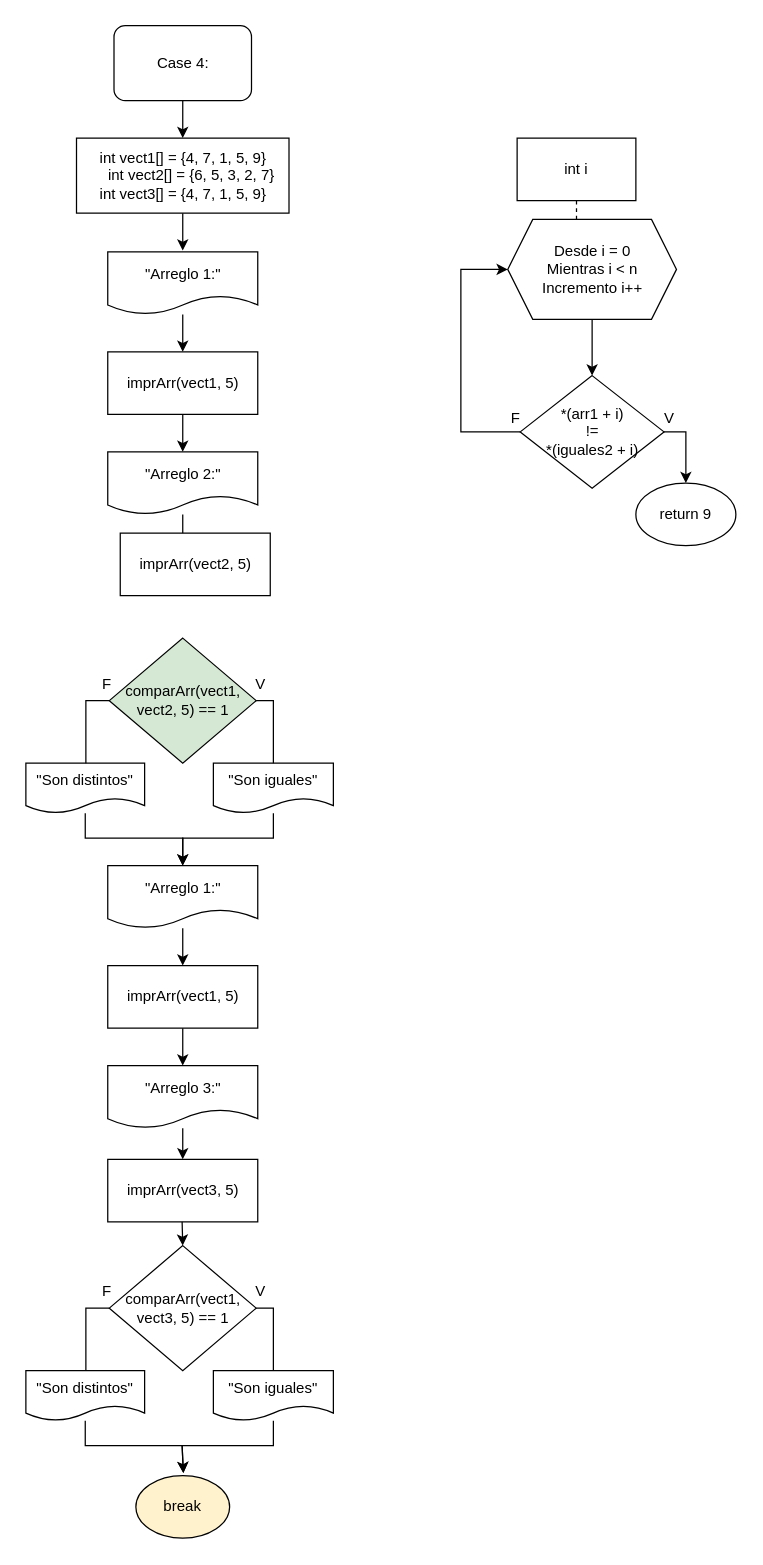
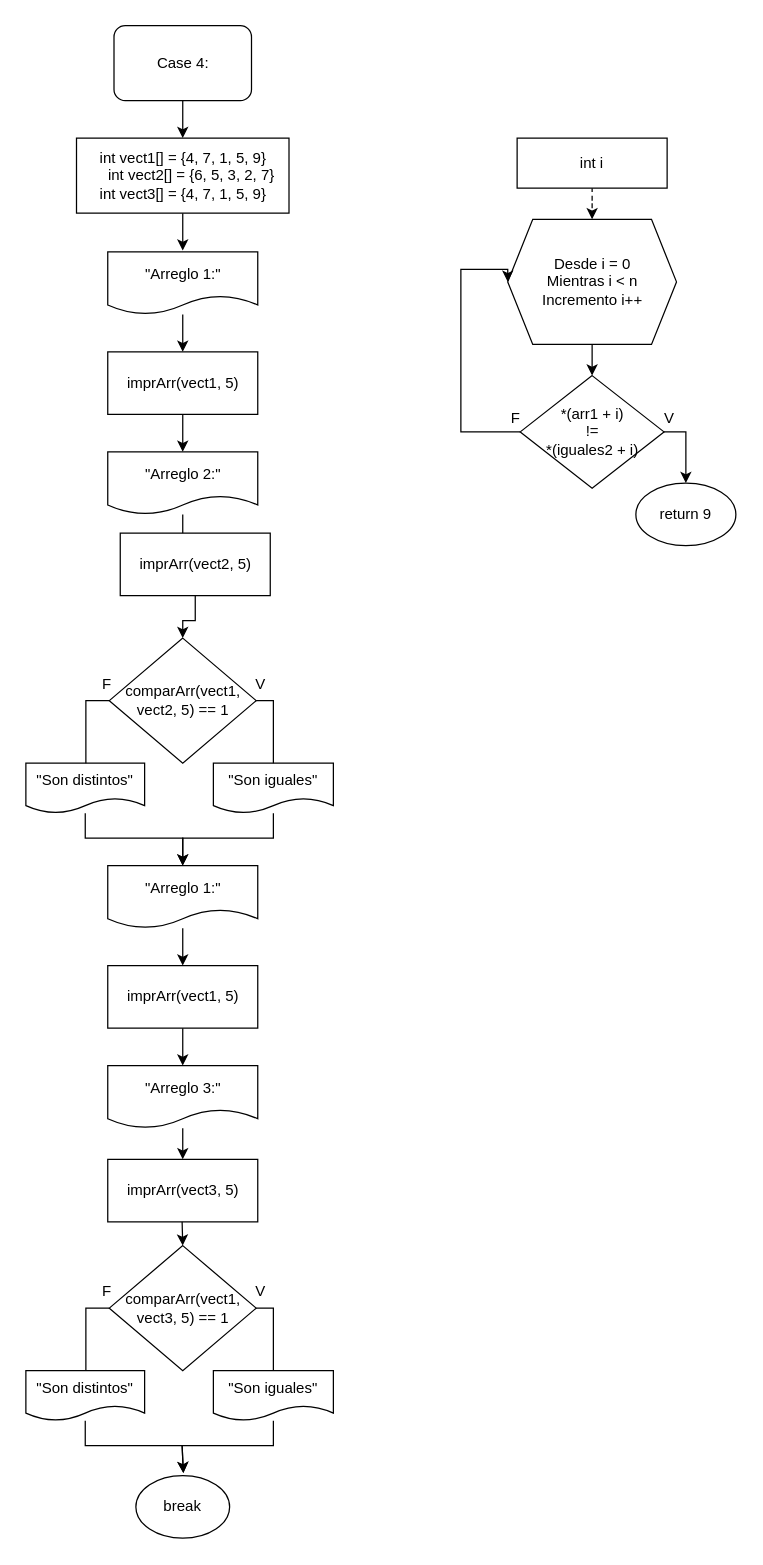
  <mxCell id="0" />
  <mxCell id="1" parent="0" />
  <mxCell id="2" style="edgeStyle=orthogonalEdgeStyle;rounded=0;orthogonalLoop=1;jettySize=auto;html=1;entryX=0.5;entryY=0;entryDx=0;entryDy=0;" edge="1" parent="1" source="3" target="10"><mxGeometry relative="1" as="geometry" /></mxCell>
  <mxCell id="3" value="Case 4:" style="whiteSpace=wrap;html=1;rounded=1;" vertex="1" parent="1"><mxGeometry x="90.5" y="20" width="110" height="60" as="geometry" /></mxCell>
  <mxCell id="4" style="edgeStyle=orthogonalEdgeStyle;rounded=0;orthogonalLoop=1;jettySize=auto;html=1;entryX=0.5;entryY=0;entryDx=0;entryDy=0;" edge="1" parent="1" source="5" target="7"><mxGeometry relative="1" as="geometry" /></mxCell>
  <mxCell id="5" value="&quot;Arreglo 1:&quot;" style="shape=document;whiteSpace=wrap;html=1;boundedLbl=1;" vertex="1" parent="1"><mxGeometry x="85.5" y="201" width="120" height="50" as="geometry" /></mxCell>
  <mxCell id="6" style="edgeStyle=orthogonalEdgeStyle;rounded=0;orthogonalLoop=1;jettySize=auto;html=1;entryX=0.5;entryY=0;entryDx=0;entryDy=0;" edge="1" parent="1" source="7"><mxGeometry relative="1" as="geometry"><mxPoint x="145.5" y="361" as="targetPoint" /></mxGeometry></mxCell>
  <mxCell id="7" value="imprArr(vect1, 5)" style="rounded=0;whiteSpace=wrap;html=1;" vertex="1" parent="1"><mxGeometry x="85.5" y="281" width="120" height="50" as="geometry" /></mxCell>
- <mxCell id="8" value="break" style="ellipse;whiteSpace=wrap;html=1;fillColor=#fff2cc;" vertex="1" parent="1"><mxGeometry x="108" y="1180" width="75" height="50" as="geometry" /></mxCell>
+ <mxCell id="8" value="break" style="ellipse;whiteSpace=wrap;html=1;" vertex="1" parent="1"><mxGeometry x="108" y="1180" width="75" height="50" as="geometry" /></mxCell>
  <mxCell id="9" style="edgeStyle=orthogonalEdgeStyle;rounded=0;orthogonalLoop=1;jettySize=auto;html=1;entryX=0.5;entryY=0;entryDx=0;entryDy=0;" edge="1" parent="1" source="10"><mxGeometry relative="1" as="geometry"><mxPoint x="145.5" y="200" as="targetPoint" /></mxGeometry></mxCell>
  <mxCell id="10" value="&lt;div&gt;int vect1[] = {4, 7, 1, 5, 9}&lt;/div&gt;&lt;div&gt;&amp;nbsp; &amp;nbsp; int vect2[] = {6, 5, 3, 2, 7}&lt;/div&gt;&lt;div&gt;int vect3[] = {4, 7, 1, 5, 9}&lt;br&gt;&lt;/div&gt;" style="rounded=0;whiteSpace=wrap;html=1;" vertex="1" parent="1"><mxGeometry x="60.5" y="110" width="170" height="60" as="geometry" /></mxCell>
  <mxCell id="11" style="edgeStyle=orthogonalEdgeStyle;rounded=0;orthogonalLoop=1;jettySize=auto;html=1;entryX=0.5;entryY=0;entryDx=0;entryDy=0;dashed=1;" edge="1" parent="1" source="12" target="14"><mxGeometry relative="1" as="geometry" /></mxCell>
- <mxCell id="12" value="int i" style="rounded=0;whiteSpace=wrap;html=1;" vertex="1" parent="1"><mxGeometry x="413" y="110" width="95" height="50" as="geometry" /></mxCell>
+ <mxCell id="12" value="int i" style="rounded=0;whiteSpace=wrap;html=1;" vertex="1" parent="1"><mxGeometry x="413" y="110" width="120" height="40" as="geometry" /></mxCell>
  <mxCell id="13" style="edgeStyle=orthogonalEdgeStyle;rounded=0;orthogonalLoop=1;jettySize=auto;html=1;entryX=0.5;entryY=0;entryDx=0;entryDy=0;" edge="1" parent="1" source="14"><mxGeometry relative="1" as="geometry"><mxPoint x="473" y="300" as="targetPoint" /></mxGeometry></mxCell>
- <mxCell id="14" value="Desde i = 0&lt;br&gt;Mientras i &amp;lt; n&lt;br&gt;Incremento i++" style="shape=hexagon;perimeter=hexagonPerimeter2;whiteSpace=wrap;html=1;fixedSize=1;" vertex="1" parent="1"><mxGeometry x="405.5" y="175" width="135" height="80" as="geometry" /></mxCell>
+ <mxCell id="14" value="Desde i = 0&lt;br&gt;Mientras i &amp;lt; n&lt;br&gt;Incremento i++" style="shape=hexagon;perimeter=hexagonPerimeter2;whiteSpace=wrap;html=1;fixedSize=1;" vertex="1" parent="1"><mxGeometry x="405.5" y="175" width="135" height="100" as="geometry" /></mxCell>
  <mxCell id="15" style="edgeStyle=orthogonalEdgeStyle;rounded=0;orthogonalLoop=1;jettySize=auto;html=1;entryX=0.5;entryY=0;entryDx=0;entryDy=0;" edge="1" parent="1" source="16" target="18"><mxGeometry relative="1" as="geometry" /></mxCell>
  <mxCell id="16" value="&quot;Arreglo 2:&quot;" style="shape=document;whiteSpace=wrap;html=1;boundedLbl=1;" vertex="1" parent="1"><mxGeometry x="85.5" y="361" width="120" height="50" as="geometry" /></mxCell>
+ <mxCell id="17" style="edgeStyle=orthogonalEdgeStyle;rounded=0;orthogonalLoop=1;jettySize=auto;html=1;entryX=0.5;entryY=0;entryDx=0;entryDy=0;" edge="1" parent="1" source="18" target="27"><mxGeometry relative="1" as="geometry" /></mxCell>
  <mxCell id="18" value="imprArr(vect2, 5)" style="rounded=0;whiteSpace=wrap;html=1;" vertex="1" parent="1"><mxGeometry x="95.5" y="426" width="120" height="50" as="geometry" /></mxCell>
  <mxCell id="19" style="edgeStyle=orthogonalEdgeStyle;rounded=0;orthogonalLoop=1;jettySize=auto;html=1;entryX=0.5;entryY=0;entryDx=0;entryDy=0;" edge="1" parent="1" source="21" target="22"><mxGeometry relative="1" as="geometry"><Array as="points"><mxPoint x="548" y="345" /></Array></mxGeometry></mxCell>
  <mxCell id="20" style="edgeStyle=orthogonalEdgeStyle;rounded=0;orthogonalLoop=1;jettySize=auto;html=1;entryX=0;entryY=0.5;entryDx=0;entryDy=0;" edge="1" parent="1" source="21" target="14"><mxGeometry relative="1" as="geometry"><Array as="points"><mxPoint x="368" y="345" /><mxPoint x="368" y="215" /></Array></mxGeometry></mxCell>
  <mxCell id="21" value="*(arr1 + i)&lt;br&gt;!=&lt;br&gt;*(iguales2 + i)" style="rhombus;whiteSpace=wrap;html=1;" vertex="1" parent="1"><mxGeometry x="415.5" y="300" width="115" height="90" as="geometry" /></mxCell>
  <mxCell id="22" value="return 9" style="ellipse;whiteSpace=wrap;html=1;" vertex="1" parent="1"><mxGeometry x="508" y="386" width="80" height="50" as="geometry" /></mxCell>
  <mxCell id="23" value="V" style="text;html=1;strokeColor=none;fillColor=none;align=center;verticalAlign=middle;whiteSpace=wrap;rounded=0;" vertex="1" parent="1"><mxGeometry x="505" y="319" width="60" height="30" as="geometry" /></mxCell>
  <mxCell id="24" value="F" style="text;html=1;strokeColor=none;fillColor=none;align=center;verticalAlign=middle;whiteSpace=wrap;rounded=0;" vertex="1" parent="1"><mxGeometry x="381.5" y="319" width="60" height="30" as="geometry" /></mxCell>
  <mxCell id="25" style="edgeStyle=orthogonalEdgeStyle;rounded=0;orthogonalLoop=1;jettySize=auto;html=1;entryX=0.5;entryY=0;entryDx=0;entryDy=0;" edge="1" parent="1" source="27" target="31"><mxGeometry relative="1" as="geometry"><Array as="points"><mxPoint x="68" y="560" /><mxPoint x="68" y="640" /></Array></mxGeometry></mxCell>
  <mxCell id="26" style="edgeStyle=orthogonalEdgeStyle;rounded=0;orthogonalLoop=1;jettySize=auto;html=1;entryX=0.5;entryY=0;entryDx=0;entryDy=0;" edge="1" parent="1" source="27" target="29"><mxGeometry relative="1" as="geometry"><Array as="points"><mxPoint x="218" y="560" /><mxPoint x="218" y="640" /></Array></mxGeometry></mxCell>
- <mxCell id="27" value="comparArr(vect1, vect2, 5) == 1" style="rhombus;whiteSpace=wrap;html=1;fillColor=#d5e8d4;" vertex="1" parent="1"><mxGeometry x="86.75" y="510" width="117.5" height="100" as="geometry" /></mxCell>
+ <mxCell id="27" value="comparArr(vect1, vect2, 5) == 1" style="rhombus;whiteSpace=wrap;html=1;" vertex="1" parent="1"><mxGeometry x="86.75" y="510" width="117.5" height="100" as="geometry" /></mxCell>
  <mxCell id="28" style="edgeStyle=orthogonalEdgeStyle;rounded=0;orthogonalLoop=1;jettySize=auto;html=1;entryX=0.5;entryY=0;entryDx=0;entryDy=0;" edge="1" parent="1" source="29" target="35"><mxGeometry relative="1" as="geometry"><Array as="points"><mxPoint x="218" y="670" /><mxPoint x="145" y="670" /></Array></mxGeometry></mxCell>
  <mxCell id="29" value="&quot;Son iguales&quot;" style="shape=document;whiteSpace=wrap;html=1;boundedLbl=1;" vertex="1" parent="1"><mxGeometry x="170" y="610" width="96" height="40" as="geometry" /></mxCell>
  <mxCell id="30" style="edgeStyle=orthogonalEdgeStyle;rounded=0;orthogonalLoop=1;jettySize=auto;html=1;entryX=0.5;entryY=0;entryDx=0;entryDy=0;" edge="1" parent="1" source="31" target="35"><mxGeometry relative="1" as="geometry"><Array as="points"><mxPoint x="67" y="670" /><mxPoint x="145" y="670" /></Array></mxGeometry></mxCell>
  <mxCell id="31" value="&quot;Son distintos&quot;" style="shape=document;whiteSpace=wrap;html=1;boundedLbl=1;" vertex="1" parent="1"><mxGeometry x="20" y="610" width="95" height="40" as="geometry" /></mxCell>
  <mxCell id="32" value="V" style="text;html=1;strokeColor=none;fillColor=none;align=center;verticalAlign=middle;whiteSpace=wrap;rounded=0;" vertex="1" parent="1"><mxGeometry x="178" y="532" width="60" height="30" as="geometry" /></mxCell>
  <mxCell id="33" value="F" style="text;html=1;strokeColor=none;fillColor=none;align=center;verticalAlign=middle;whiteSpace=wrap;rounded=0;" vertex="1" parent="1"><mxGeometry x="55" y="532" width="60" height="30" as="geometry" /></mxCell>
  <mxCell id="34" style="edgeStyle=orthogonalEdgeStyle;rounded=0;orthogonalLoop=1;jettySize=auto;html=1;entryX=0.5;entryY=0;entryDx=0;entryDy=0;" edge="1" parent="1" source="35" target="37"><mxGeometry relative="1" as="geometry" /></mxCell>
  <mxCell id="35" value="&quot;Arreglo 1:&quot;" style="shape=document;whiteSpace=wrap;html=1;boundedLbl=1;" vertex="1" parent="1"><mxGeometry x="85.5" y="692" width="120" height="50" as="geometry" /></mxCell>
  <mxCell id="36" style="edgeStyle=orthogonalEdgeStyle;rounded=0;orthogonalLoop=1;jettySize=auto;html=1;entryX=0.5;entryY=0;entryDx=0;entryDy=0;" edge="1" parent="1" source="37"><mxGeometry relative="1" as="geometry"><mxPoint x="145.5" y="852" as="targetPoint" /></mxGeometry></mxCell>
  <mxCell id="37" value="imprArr(vect1, 5)" style="rounded=0;whiteSpace=wrap;html=1;" vertex="1" parent="1"><mxGeometry x="85.5" y="772" width="120" height="50" as="geometry" /></mxCell>
  <mxCell id="38" style="edgeStyle=orthogonalEdgeStyle;rounded=0;orthogonalLoop=1;jettySize=auto;html=1;entryX=0.5;entryY=0;entryDx=0;entryDy=0;" edge="1" parent="1" source="39" target="40"><mxGeometry relative="1" as="geometry" /></mxCell>
  <mxCell id="39" value="&quot;Arreglo 3:&quot;" style="shape=document;whiteSpace=wrap;html=1;boundedLbl=1;" vertex="1" parent="1"><mxGeometry x="85.5" y="852" width="120" height="50" as="geometry" /></mxCell>
  <mxCell id="40" value="imprArr(vect3, 5)" style="rounded=0;whiteSpace=wrap;html=1;" vertex="1" parent="1"><mxGeometry x="85.5" y="927" width="120" height="50" as="geometry" /></mxCell>
  <mxCell id="41" style="edgeStyle=orthogonalEdgeStyle;rounded=0;orthogonalLoop=1;jettySize=auto;html=1;entryX=0.5;entryY=0;entryDx=0;entryDy=0;" edge="1" parent="1" target="44"><mxGeometry relative="1" as="geometry"><mxPoint x="145" y="977" as="sourcePoint" /></mxGeometry></mxCell>
  <mxCell id="42" style="edgeStyle=orthogonalEdgeStyle;rounded=0;orthogonalLoop=1;jettySize=auto;html=1;entryX=0.5;entryY=0;entryDx=0;entryDy=0;" edge="1" parent="1" source="44" target="48"><mxGeometry relative="1" as="geometry"><Array as="points"><mxPoint x="68" y="1046" /><mxPoint x="68" y="1126" /></Array></mxGeometry></mxCell>
  <mxCell id="43" style="edgeStyle=orthogonalEdgeStyle;rounded=0;orthogonalLoop=1;jettySize=auto;html=1;entryX=0.5;entryY=0;entryDx=0;entryDy=0;" edge="1" parent="1" source="44" target="46"><mxGeometry relative="1" as="geometry"><Array as="points"><mxPoint x="218" y="1046" /><mxPoint x="218" y="1126" /></Array></mxGeometry></mxCell>
  <mxCell id="44" value="comparArr(vect1, vect3, 5) == 1" style="rhombus;whiteSpace=wrap;html=1;" vertex="1" parent="1"><mxGeometry x="86.75" y="996" width="117.5" height="100" as="geometry" /></mxCell>
  <mxCell id="45" style="edgeStyle=orthogonalEdgeStyle;rounded=0;orthogonalLoop=1;jettySize=auto;html=1;entryX=0.5;entryY=0;entryDx=0;entryDy=0;" edge="1" parent="1" source="46"><mxGeometry relative="1" as="geometry"><mxPoint x="146" y="1178" as="targetPoint" /><Array as="points"><mxPoint x="218" y="1156" /><mxPoint x="145" y="1156" /></Array></mxGeometry></mxCell>
  <mxCell id="46" value="&quot;Son iguales&quot;" style="shape=document;whiteSpace=wrap;html=1;boundedLbl=1;" vertex="1" parent="1"><mxGeometry x="170" y="1096" width="96" height="40" as="geometry" /></mxCell>
  <mxCell id="47" style="edgeStyle=orthogonalEdgeStyle;rounded=0;orthogonalLoop=1;jettySize=auto;html=1;entryX=0.5;entryY=0;entryDx=0;entryDy=0;" edge="1" parent="1" source="48"><mxGeometry relative="1" as="geometry"><mxPoint x="146" y="1178" as="targetPoint" /><Array as="points"><mxPoint x="67" y="1156" /><mxPoint x="145" y="1156" /></Array></mxGeometry></mxCell>
  <mxCell id="48" value="&quot;Son distintos&quot;" style="shape=document;whiteSpace=wrap;html=1;boundedLbl=1;" vertex="1" parent="1"><mxGeometry x="20" y="1096" width="95" height="40" as="geometry" /></mxCell>
  <mxCell id="49" value="V" style="text;html=1;strokeColor=none;fillColor=none;align=center;verticalAlign=middle;whiteSpace=wrap;rounded=0;" vertex="1" parent="1"><mxGeometry x="178" y="1018" width="60" height="30" as="geometry" /></mxCell>
  <mxCell id="50" value="F" style="text;html=1;strokeColor=none;fillColor=none;align=center;verticalAlign=middle;whiteSpace=wrap;rounded=0;" vertex="1" parent="1"><mxGeometry x="55" y="1018" width="60" height="30" as="geometry" /></mxCell>
